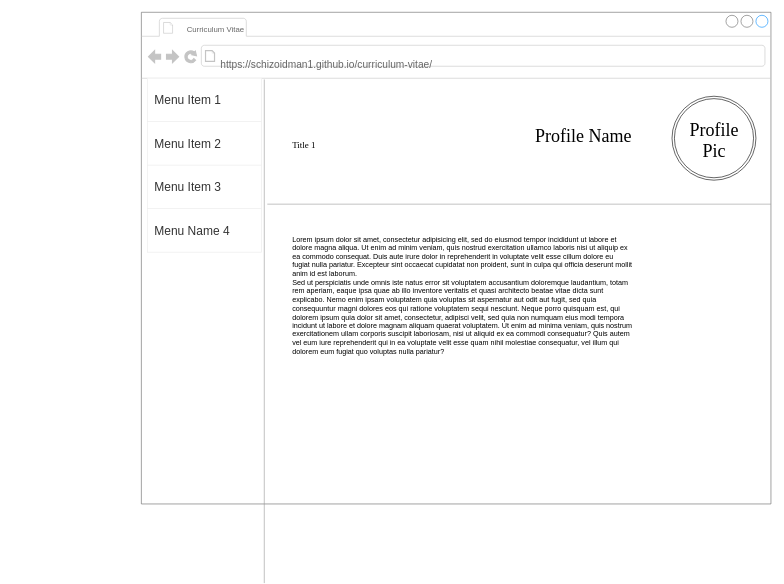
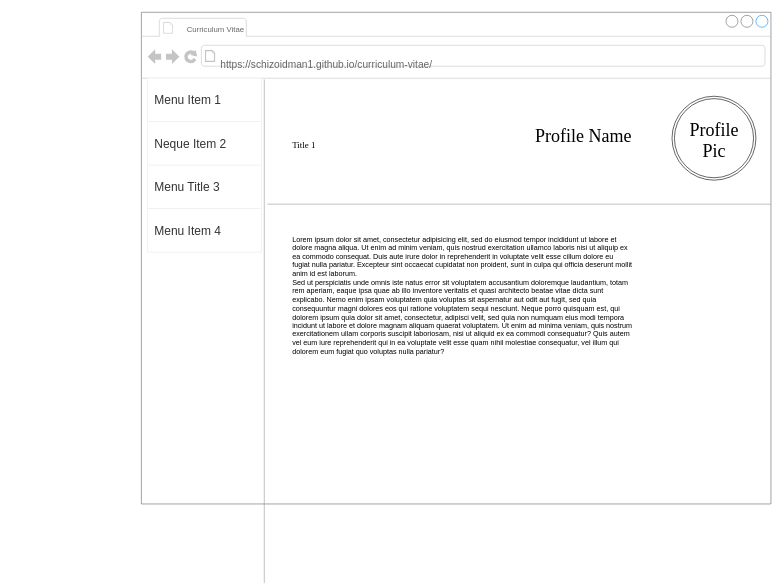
  <mxCell id="0" />
  <mxCell id="1" parent="0" />
  <mxCell id="2" value="" style="strokeWidth=1;shadow=0;dashed=0;align=center;html=1;shape=mxgraph.mockup.containers.browserWindow;rSize=0;strokeColor=#666666;mainText=,;recursiveResize=0;rounded=0;labelBackgroundColor=none;fontFamily=Verdana;fontSize=12;fillColor=none;" parent="1" vertex="1"><mxGeometry x="235" y="20" width="1050" height="820" as="geometry" /></mxCell>
  <mxCell id="3" value="Curriculum Vitae" style="strokeWidth=1;shadow=0;dashed=0;align=center;html=1;shape=mxgraph.mockup.containers.anchor;fontSize=13;fontColor=#666666;align=left;" parent="2" vertex="1"><mxGeometry x="74" y="15" width="110" height="26" as="geometry" /></mxCell>
  <mxCell id="4" value="https://schizoidman1.github.io/curriculum-vitae/" style="strokeWidth=1;shadow=0;dashed=0;align=center;html=1;shape=mxgraph.mockup.containers.anchor;rSize=0;fontSize=17;fontColor=#666666;align=left;" parent="2" vertex="1"><mxGeometry x="130" y="75" width="250" height="26" as="geometry" /></mxCell>
  <mxCell id="5" value="Profile Name" style="text;html=1;points=[];align=left;verticalAlign=top;spacingTop=-4;fontSize=30;fontFamily=Verdana;fillColor=none;strokeColor=none;fontColor=#000000;" parent="2" vertex="1"><mxGeometry x="655" y="185" width="340" height="50" as="geometry" /></mxCell>
  <mxCell id="6" value="" style="verticalLabelPosition=bottom;shadow=0;dashed=0;align=center;html=1;verticalAlign=top;strokeWidth=1;shape=mxgraph.mockup.markup.line;strokeColor=#999999;rounded=0;labelBackgroundColor=none;fillColor=#ffffff;fontFamily=Verdana;fontSize=12;fontColor=#000000;" parent="2" vertex="1"><mxGeometry x="210" y="310" width="840" height="20" as="geometry" /></mxCell>
  <mxCell id="7" value="Title 1" style="text;html=1;points=[];align=left;verticalAlign=top;spacingTop=-4;fontSize=15;fontFamily=Verdana;fontColor=#000000;" parent="2" vertex="1"><mxGeometry x="250" y="210" width="170" height="30" as="geometry" /></mxCell>
  <mxCell id="8" value="Lorem ipsum dolor sit amet, consectetur adipisicing elit, sed do eiusmod tempor incididunt ut labore et dolore magna aliqua. Ut enim ad minim veniam, quis nostrud exercitation ullamco laboris nisi ut aliquip ex ea commodo consequat. Duis aute irure dolor in reprehenderit in voluptate velit esse cillum dolore eu fugiat nulla pariatur. Excepteur sint occaecat cupidatat non proident, sunt in culpa qui officia deserunt mollit anim id est laborum.&#10;Sed ut perspiciatis unde omnis iste natus error sit voluptatem accusantium doloremque laudantium, totam rem aperiam, eaque ipsa quae ab illo inventore veritatis et quasi architecto beatae vitae dicta sunt explicabo. Nemo enim ipsam voluptatem quia voluptas sit aspernatur aut odit aut fugit, sed quia consequuntur magni dolores eos qui ratione voluptatem sequi nesciunt. Neque porro quisquam est, qui dolorem ipsum quia dolor sit amet, consectetur, adipisci velit, sed quia non numquam eius modi tempora incidunt ut labore et dolore magnam aliquam quaerat voluptatem. Ut enim ad minima veniam, quis nostrum exercitationem ullam corporis suscipit laboriosam, nisi ut aliquid ex ea commodi consequatur? Quis autem vel eum iure reprehenderit qui in ea voluptate velit esse quam nihil molestiae consequatur, vel illum qui dolorem eum fugiat quo voluptas nulla pariatur?" style="text;spacingTop=-5;whiteSpace=wrap;html=1;align=left;fontSize=12;fontFamily=Helvetica;fillColor=none;strokeColor=none;rounded=0;shadow=1;labelBackgroundColor=none;fontColor=#000000;" parent="2" vertex="1"><mxGeometry x="250" y="370" width="570" height="240" as="geometry" /></mxCell>
  <mxCell id="9" value="" style="ellipse;shape=doubleEllipse;whiteSpace=wrap;html=1;aspect=fixed;" parent="2" vertex="1"><mxGeometry x="885" y="140" width="140" height="140" as="geometry" /></mxCell>
  <mxCell id="10" value="Profile&lt;div&gt;Pic&lt;/div&gt;" style="text;html=1;points=[];align=center;verticalAlign=top;spacingTop=-4;fontSize=30;fontFamily=Verdana" parent="2" vertex="1"><mxGeometry x="902.5" y="175" width="105" height="50" as="geometry" /></mxCell>
  <mxCell id="11" value="" style="verticalLabelPosition=bottom;shadow=0;dashed=0;align=center;html=1;verticalAlign=top;strokeWidth=1;shape=mxgraph.mockup.markup.line;strokeColor=#999999;rounded=0;labelBackgroundColor=none;fillColor=#ffffff;fontFamily=Verdana;fontSize=12;fontColor=#000000;rotation=-90;" parent="2" vertex="1"><mxGeometry x="-215" y="522" width="840" height="20" as="geometry" /></mxCell>
  <mxCell id="12" value="" style="strokeWidth=1;html=1;shadow=0;dashed=0;shape=mxgraph.android.rrect;rSize=0;strokeColor=#eeeeee;fillColor=#ffffff;gradientColor=none;fontSize=21;" parent="2" vertex="1"><mxGeometry x="10" y="110" width="190" height="290" as="geometry" /></mxCell>
  <mxCell id="13" value="&lt;font style=&quot;font-size: 20px;&quot;&gt;Menu Item 1&lt;/font&gt;" style="strokeColor=inherit;fillColor=inherit;gradientColor=inherit;strokeWidth=1;html=1;shadow=0;dashed=0;shape=mxgraph.android.rrect;rSize=0;align=left;spacingLeft=10;fontSize=8;fontColor=#333333;" parent="12" vertex="1"><mxGeometry width="190" height="72.5" as="geometry" /></mxCell>
- <mxCell id="14" value="Menu Item 2" style="strokeColor=inherit;fillColor=inherit;gradientColor=inherit;strokeWidth=1;html=1;shadow=0;dashed=0;shape=mxgraph.android.rrect;rSize=0;align=left;spacingLeft=10;fontSize=20;fontColor=#333333;" parent="12" vertex="1"><mxGeometry y="72.5" width="190" height="72.5" as="geometry" /></mxCell>
- <mxCell id="15" value="Menu Item 3" style="strokeColor=inherit;fillColor=inherit;gradientColor=inherit;strokeWidth=1;html=1;shadow=0;dashed=0;shape=mxgraph.android.rrect;rSize=0;align=left;spacingLeft=10;fontSize=20;fontColor=#333333;" parent="12" vertex="1"><mxGeometry y="145" width="190" height="72.5" as="geometry" /></mxCell>
- <mxCell id="16" value="Menu Name 4" style="strokeColor=inherit;fillColor=inherit;gradientColor=inherit;strokeWidth=1;html=1;shadow=0;dashed=0;shape=mxgraph.android.rrect;rSize=0;align=left;spacingLeft=10;fontSize=20;fontColor=#333333;" parent="12" vertex="1"><mxGeometry y="217.5" width="190" height="72.5" as="geometry" /></mxCell>
+ <mxCell id="14" value="Neque Item 2" style="strokeColor=inherit;fillColor=inherit;gradientColor=inherit;strokeWidth=1;html=1;shadow=0;dashed=0;shape=mxgraph.android.rrect;rSize=0;align=left;spacingLeft=10;fontSize=20;fontColor=#333333;" parent="12" vertex="1"><mxGeometry y="72.5" width="190" height="72.5" as="geometry" /></mxCell>
+ <mxCell id="15" value="Menu Title 3" style="strokeColor=inherit;fillColor=inherit;gradientColor=inherit;strokeWidth=1;html=1;shadow=0;dashed=0;shape=mxgraph.android.rrect;rSize=0;align=left;spacingLeft=10;fontSize=20;fontColor=#333333;" parent="12" vertex="1"><mxGeometry y="145" width="190" height="72.5" as="geometry" /></mxCell>
+ <mxCell id="16" value="Menu Item 4" style="strokeColor=inherit;fillColor=inherit;gradientColor=inherit;strokeWidth=1;html=1;shadow=0;dashed=0;shape=mxgraph.android.rrect;rSize=0;align=left;spacingLeft=10;fontSize=20;fontColor=#333333;" parent="12" vertex="1"><mxGeometry y="217.5" width="190" height="72.5" as="geometry" /></mxCell>
